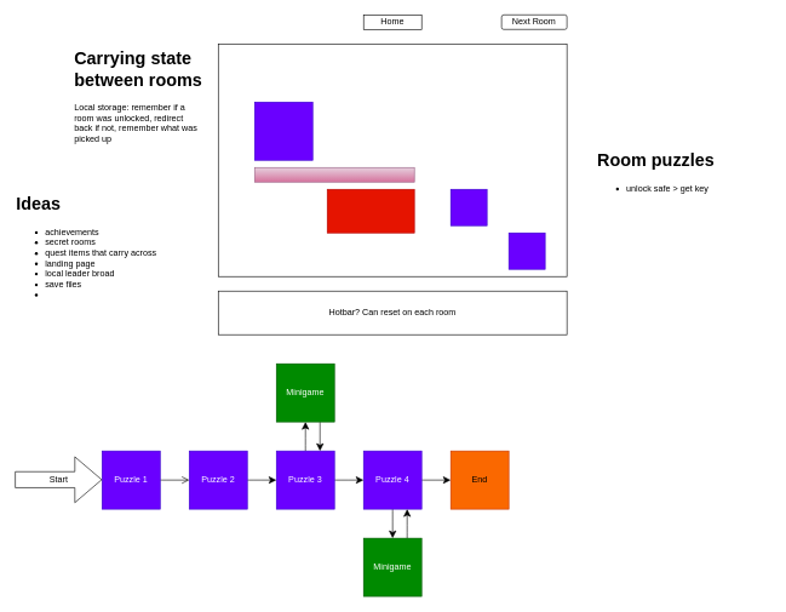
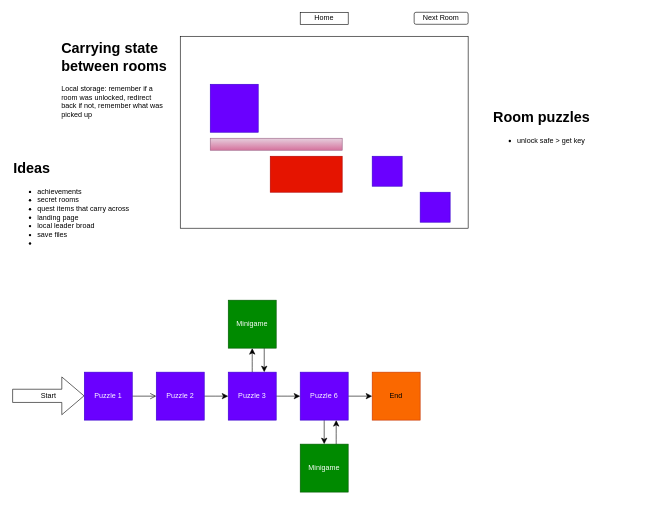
  <mxCell id="0" />
  <mxCell id="1" parent="0" />
  <mxCell id="2" value="" style="rounded=0;whiteSpace=wrap;html=1;" parent="1" vertex="1"><mxGeometry x="300" width="480" height="320" as="geometry" y="60" /></mxCell>
  <mxCell id="3" value="Home" style="rounded=0;whiteSpace=wrap;html=1;" parent="1" vertex="1"><mxGeometry x="500" y="20" width="80" height="20" as="geometry" /></mxCell>
  <mxCell id="4" value="Next Room" style="whiteSpace=wrap;html=1;rounded=1;" parent="1" vertex="1"><mxGeometry x="690" y="20" width="90" height="20" as="geometry" /></mxCell>
- <mxCell id="5" value="Hotbar? Can reset on each room" style="rounded=0;whiteSpace=wrap;html=1;" parent="1" vertex="1"><mxGeometry x="300" y="400" width="480" height="60" as="geometry" /></mxCell>
  <mxCell id="6" value="" style="whiteSpace=wrap;html=1;aspect=fixed;fillColor=#6a00ff;fontColor=#ffffff;strokeColor=#3700CC;" parent="1" vertex="1"><mxGeometry x="350" y="140" width="80" height="80" as="geometry" /></mxCell>
  <mxCell id="7" value="" style="whiteSpace=wrap;html=1;aspect=fixed;fillColor=#6a00ff;fontColor=#ffffff;strokeColor=#3700CC;" parent="1" vertex="1"><mxGeometry x="700" y="320" width="50" height="50" as="geometry" /></mxCell>
  <mxCell id="8" value="" style="whiteSpace=wrap;html=1;aspect=fixed;fillColor=#6a00ff;fontColor=#ffffff;strokeColor=#3700CC;" parent="1" vertex="1"><mxGeometry x="620" y="260" width="50" height="50" as="geometry" /></mxCell>
  <mxCell id="9" value="" style="rounded=0;whiteSpace=wrap;html=1;fillColor=#e6d0de;strokeColor=#996185;gradientColor=#d5739d;" parent="1" vertex="1"><mxGeometry x="350" y="230" width="220" height="20" as="geometry" /></mxCell>
  <mxCell id="10" value="" style="rounded=0;whiteSpace=wrap;html=1;fillColor=#e51400;strokeColor=#B20000;fontColor=#ffffff;" parent="1" vertex="1"><mxGeometry x="450" y="260" width="120" height="60" as="geometry" /></mxCell>
  <mxCell id="11" value="&lt;h1 style=&quot;margin-top: 0px;&quot;&gt;Carrying state between rooms&lt;/h1&gt;&lt;p&gt;Local storage: remember if a room was unlocked, redirect back if not, remember what was picked up&lt;/p&gt;" style="text;html=1;whiteSpace=wrap;overflow=hidden;rounded=0;" parent="1" vertex="1"><mxGeometry x="100" width="180" height="160" as="geometry" y="60" /></mxCell>
  <mxCell id="12" value="&lt;h1 style=&quot;margin-top: 0px;&quot;&gt;Ideas&lt;/h1&gt;&lt;ul&gt;&lt;li&gt;achievements&lt;/li&gt;&lt;li&gt;secret rooms&lt;/li&gt;&lt;li&gt;quest items that carry across&lt;/li&gt;&lt;li&gt;landing page&lt;/li&gt;&lt;li&gt;local leader broad&lt;/li&gt;&lt;li&gt;save files&lt;/li&gt;&lt;li&gt;&lt;br&gt;&lt;/li&gt;&lt;/ul&gt;" style="text;html=1;whiteSpace=wrap;overflow=hidden;rounded=0;" parent="1" vertex="1"><mxGeometry x="20" y="260" width="240" height="220" as="geometry" /></mxCell>
- <mxCell id="13" value="&lt;h1 style=&quot;margin-top: 0px;&quot;&gt;Room puzzles&lt;/h1&gt;&lt;ul&gt;&lt;li&gt;unlock safe &amp;gt; get key&lt;/li&gt;&lt;/ul&gt;" style="text;html=1;whiteSpace=wrap;overflow=hidden;rounded=0;" parent="1" vertex="1"><mxGeometry x="820" y="200" width="240" height="220" as="geometry" /></mxCell>
+ <mxCell id="13" value="&lt;h1 style=&quot;margin-top: 0px;&quot;&gt;Room puzzles&lt;/h1&gt;&lt;ul&gt;&lt;li&gt;unlock safe &amp;gt; get key&lt;/li&gt;&lt;/ul&gt;" style="text;html=1;whiteSpace=wrap;overflow=hidden;rounded=0;" parent="1" vertex="1"><mxGeometry x="820" y="175" width="240" height="220" as="geometry" /></mxCell>
  <mxCell id="14" style="edgeStyle=none;curved=1;rounded=0;orthogonalLoop=1;jettySize=auto;html=1;exitX=1;exitY=0.5;exitDx=0;exitDy=0;entryX=0;entryY=0.5;entryDx=0;entryDy=0;fontSize=12;startSize=8;endSize=8;" edge="1" parent="1" source="15" target="18"><mxGeometry relative="1" as="geometry" /></mxCell>
  <mxCell id="15" value="Puzzle 2" style="whiteSpace=wrap;html=1;aspect=fixed;fillColor=#6a00ff;fontColor=#ffffff;strokeColor=#3700CC;" parent="1" vertex="1"><mxGeometry x="260" y="620" width="80" height="80" as="geometry" /></mxCell>
  <mxCell id="16" style="edgeStyle=none;curved=1;rounded=0;orthogonalLoop=1;jettySize=auto;html=1;exitX=1;exitY=0.5;exitDx=0;exitDy=0;entryX=0;entryY=0.5;entryDx=0;entryDy=0;fontSize=12;startSize=8;endSize=8;" edge="1" parent="1" source="18" target="21"><mxGeometry relative="1" as="geometry" /></mxCell>
  <mxCell id="17" style="edgeStyle=none;curved=1;rounded=0;orthogonalLoop=1;jettySize=auto;html=1;exitX=0.5;exitY=0;exitDx=0;exitDy=0;entryX=0.5;entryY=1;entryDx=0;entryDy=0;fontSize=12;startSize=8;endSize=8;" edge="1" parent="1" source="18" target="26"><mxGeometry relative="1" as="geometry" /></mxCell>
  <mxCell id="18" value="Puzzle 3" style="whiteSpace=wrap;html=1;aspect=fixed;fillColor=#6a00ff;fontColor=#ffffff;strokeColor=#3700CC;" parent="1" vertex="1"><mxGeometry y="620" width="80" height="80" as="geometry" x="380" /></mxCell>
  <mxCell id="19" style="edgeStyle=none;curved=1;rounded=0;orthogonalLoop=1;jettySize=auto;html=1;exitX=1;exitY=0.5;exitDx=0;exitDy=0;entryX=0;entryY=0.5;entryDx=0;entryDy=0;fontSize=12;startSize=8;endSize=8;" edge="1" parent="1" source="21" target="22"><mxGeometry relative="1" as="geometry" /></mxCell>
  <mxCell id="20" style="edgeStyle=none;curved=1;rounded=0;orthogonalLoop=1;jettySize=auto;html=1;exitX=0.5;exitY=1;exitDx=0;exitDy=0;entryX=0.5;entryY=0;entryDx=0;entryDy=0;fontSize=12;startSize=8;endSize=8;" edge="1" parent="1" source="21" target="24"><mxGeometry relative="1" as="geometry" /></mxCell>
- <mxCell id="21" value="Puzzle 4" style="whiteSpace=wrap;html=1;aspect=fixed;fillColor=#6a00ff;fontColor=#ffffff;strokeColor=#3700CC;" parent="1" vertex="1"><mxGeometry x="500" y="620" width="80" height="80" as="geometry" /></mxCell>
+ <mxCell id="21" value="Puzzle 6" style="whiteSpace=wrap;html=1;aspect=fixed;fillColor=#6a00ff;fontColor=#ffffff;strokeColor=#3700CC;" parent="1" vertex="1"><mxGeometry x="500" y="620" width="80" height="80" as="geometry" /></mxCell>
  <mxCell id="22" value="End" style="whiteSpace=wrap;html=1;aspect=fixed;fillColor=#fa6800;fontColor=#000000;strokeColor=#C73500;" parent="1" vertex="1"><mxGeometry x="620" y="620" width="80" height="80" as="geometry" /></mxCell>
  <mxCell id="23" style="edgeStyle=none;curved=1;rounded=0;orthogonalLoop=1;jettySize=auto;html=1;exitX=0.75;exitY=0;exitDx=0;exitDy=0;entryX=0.75;entryY=1;entryDx=0;entryDy=0;fontSize=12;startSize=8;endSize=8;" edge="1" parent="1" source="24" target="21"><mxGeometry relative="1" as="geometry" /></mxCell>
  <mxCell id="24" value="Minigame" style="whiteSpace=wrap;html=1;aspect=fixed;fillColor=#008a00;fontColor=#ffffff;strokeColor=#005700;" parent="1" vertex="1"><mxGeometry x="500" y="740" width="80" height="80" as="geometry" /></mxCell>
  <mxCell id="25" style="edgeStyle=none;curved=1;rounded=0;orthogonalLoop=1;jettySize=auto;html=1;exitX=0.75;exitY=1;exitDx=0;exitDy=0;entryX=0.75;entryY=0;entryDx=0;entryDy=0;fontSize=12;startSize=8;endSize=8;" edge="1" parent="1" source="26" target="18"><mxGeometry relative="1" as="geometry" /></mxCell>
  <mxCell id="26" value="Minigame" style="whiteSpace=wrap;html=1;aspect=fixed;fillColor=#008a00;fontColor=#ffffff;strokeColor=#005700;" parent="1" vertex="1"><mxGeometry y="500" width="80" height="80" as="geometry" x="380" /></mxCell>
  <mxCell id="27" style="edgeStyle=none;curved=1;rounded=0;orthogonalLoop=1;jettySize=auto;html=1;exitX=1;exitY=0.5;exitDx=0;exitDy=0;entryX=0;entryY=0.5;entryDx=0;entryDy=0;fontSize=12;startSize=8;endSize=8;endArrow=open;" edge="1" parent="1" source="28" target="15"><mxGeometry relative="1" as="geometry" /></mxCell>
  <mxCell id="28" value="Puzzle 1" style="whiteSpace=wrap;html=1;aspect=fixed;fillColor=#6a00ff;fontColor=#ffffff;strokeColor=#3700CC;" parent="1" vertex="1"><mxGeometry x="140" y="620" width="80" height="80" as="geometry" /></mxCell>
  <mxCell id="29" value="Start" style="shape=flexArrow;endArrow=classic;html=1;rounded=0;fontSize=12;startSize=8;endSize=12;curved=1;width=22;endWidth=40;" edge="1" parent="1"><mxGeometry width="50" height="50" relative="1" as="geometry"><mxPoint x="20" y="659.5" as="sourcePoint" /><mxPoint x="140" y="659.5" as="targetPoint" /></mxGeometry></mxCell>
